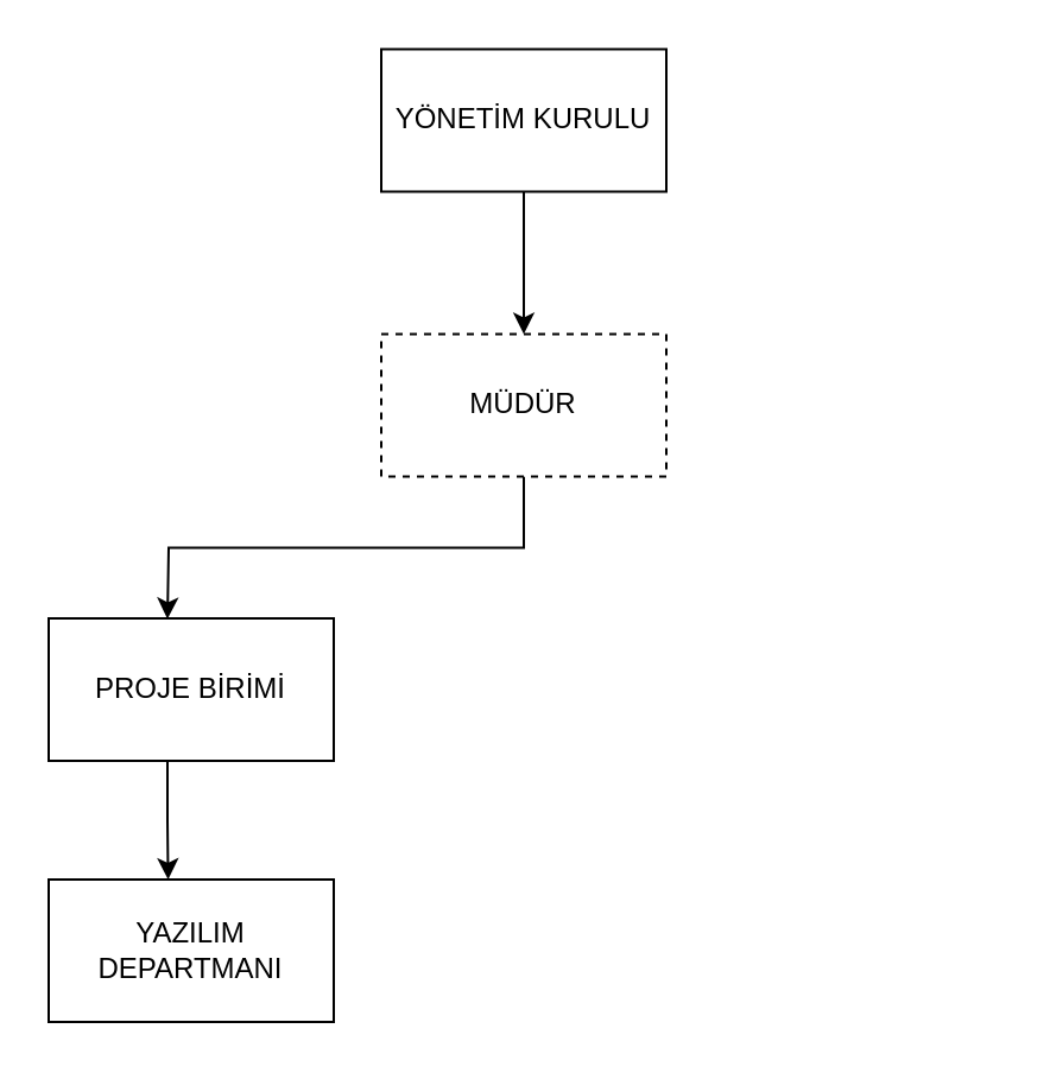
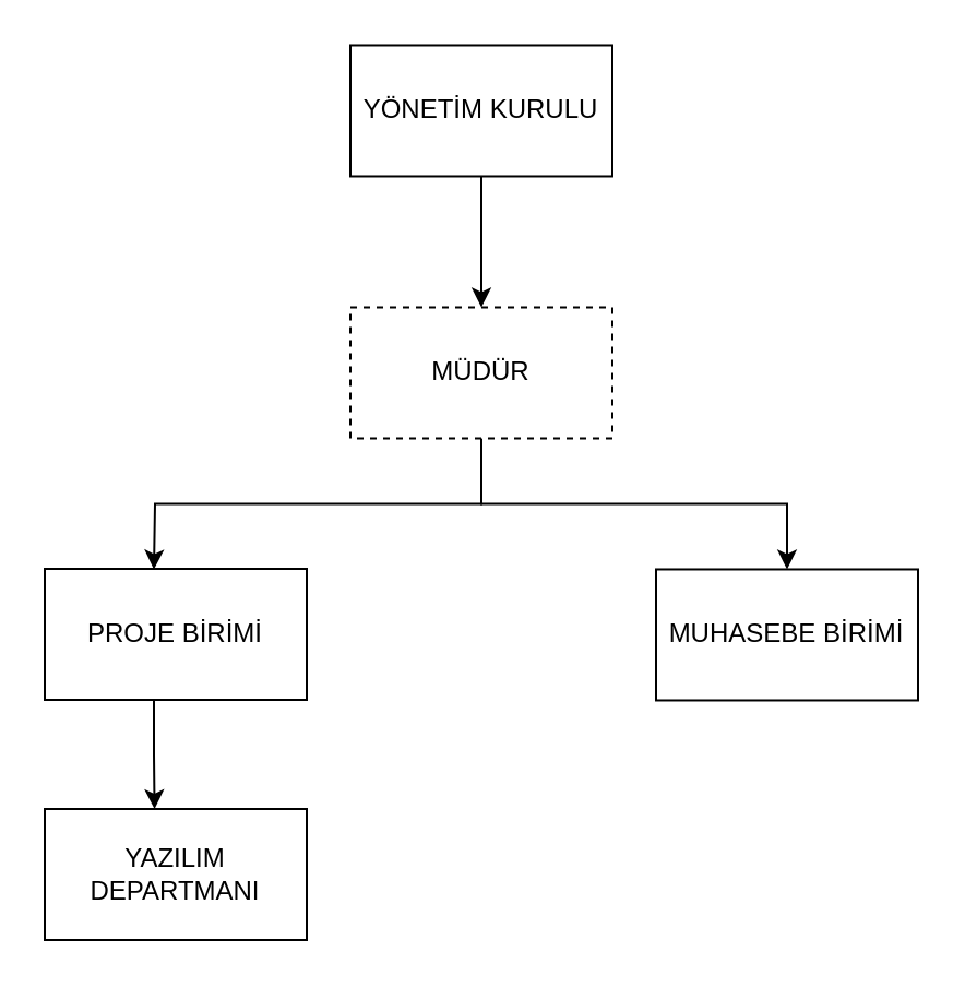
  <mxCell id="0" />
  <mxCell id="1" parent="0" />
  <mxCell id="2" style="edgeStyle=orthogonalEdgeStyle;rounded=0;orthogonalLoop=1;jettySize=auto;html=1;exitX=0.5;exitY=1;exitDx=0;exitDy=0;" edge="1" parent="1" source="4"><mxGeometry relative="1" as="geometry"><mxPoint x="70" y="260.24" as="targetPoint" /></mxGeometry></mxCell>
+ <mxCell id="3" style="edgeStyle=orthogonalEdgeStyle;rounded=0;orthogonalLoop=1;jettySize=auto;html=1;entryX=0.5;entryY=0;entryDx=0;entryDy=0;" edge="1" parent="1" source="4" target="7"><mxGeometry relative="1" as="geometry"><mxPoint x="390" y="260.24" as="targetPoint" /><Array as="points"><mxPoint x="220" y="230.24" /><mxPoint x="360" y="230.24" /></Array></mxGeometry></mxCell>
  <mxCell id="4" value="MÜDÜR" style="whiteSpace=wrap;html=1;dashed=1;" vertex="1" parent="1"><mxGeometry x="160" y="140.24" width="120" height="60" as="geometry" /></mxCell>
  <mxCell id="5" style="edgeStyle=orthogonalEdgeStyle;rounded=0;orthogonalLoop=1;jettySize=auto;html=1;entryX=0.419;entryY=-0.004;entryDx=0;entryDy=0;entryPerimeter=0;" edge="1" parent="1"><mxGeometry relative="1" as="geometry"><mxPoint x="70.28" y="370" as="targetPoint" /><mxPoint x="70" y="320.24" as="sourcePoint" /><Array as="points"><mxPoint x="70" y="345.24" /><mxPoint x="70" y="345.24" /></Array></mxGeometry></mxCell>
  <mxCell id="6" value="PROJE BİRİMİ" style="whiteSpace=wrap;html=1;" vertex="1" parent="1"><mxGeometry x="20" y="260" width="120" height="60" as="geometry" /></mxCell>
+ <mxCell id="7" value="MUHASEBE BİRİMİ" style="whiteSpace=wrap;html=1;" vertex="1" parent="1"><mxGeometry x="300" y="260.24" width="120" height="60" as="geometry" /></mxCell>
  <mxCell id="8" value="YAZILIM DEPARTMANI" style="whiteSpace=wrap;html=1;" vertex="1" parent="1"><mxGeometry x="20" y="370" width="120" height="60" as="geometry" /></mxCell>
  <mxCell id="9" style="edgeStyle=orthogonalEdgeStyle;rounded=0;orthogonalLoop=1;jettySize=auto;html=1;entryX=0.5;entryY=0;entryDx=0;entryDy=0;" edge="1" parent="1" source="10" target="4"><mxGeometry relative="1" as="geometry" /></mxCell>
  <mxCell id="10" value="YÖNETİM KURULU" style="whiteSpace=wrap;html=1;" vertex="1" parent="1"><mxGeometry x="160" y="20.24" width="120" height="60" as="geometry" /></mxCell>
